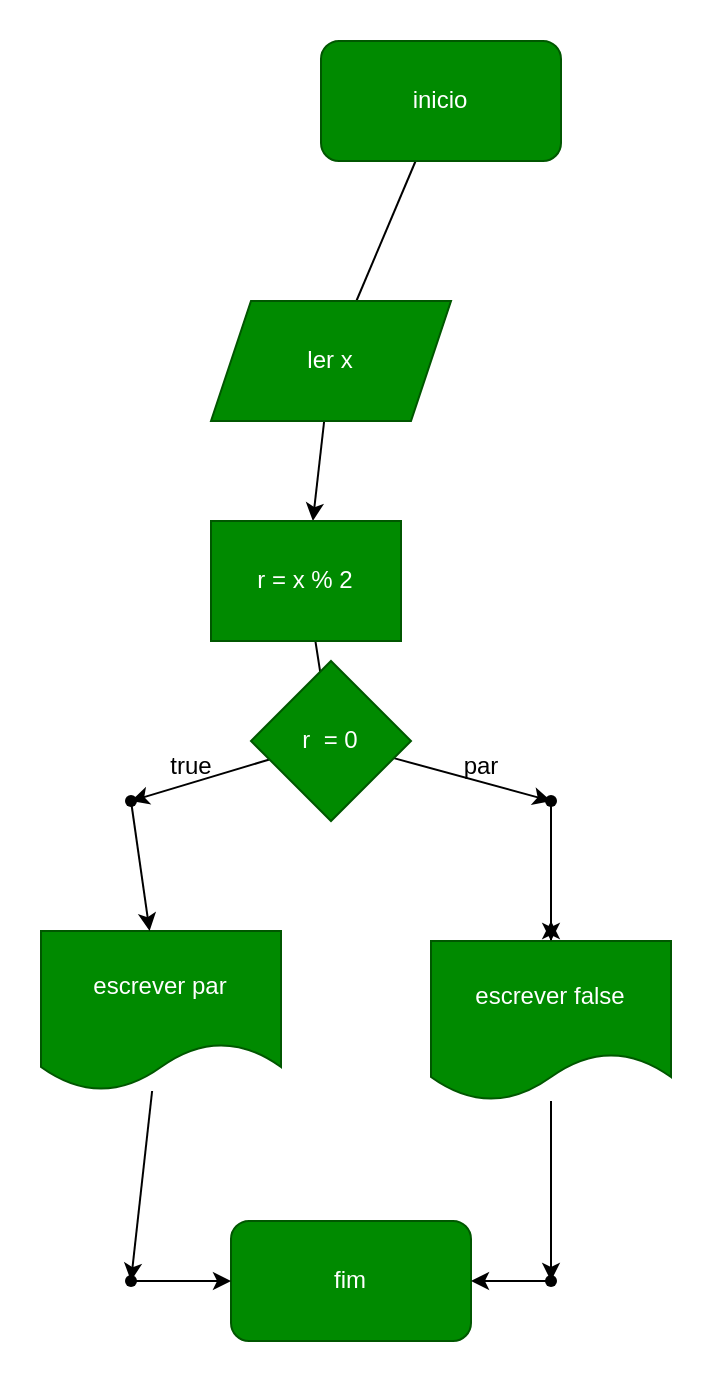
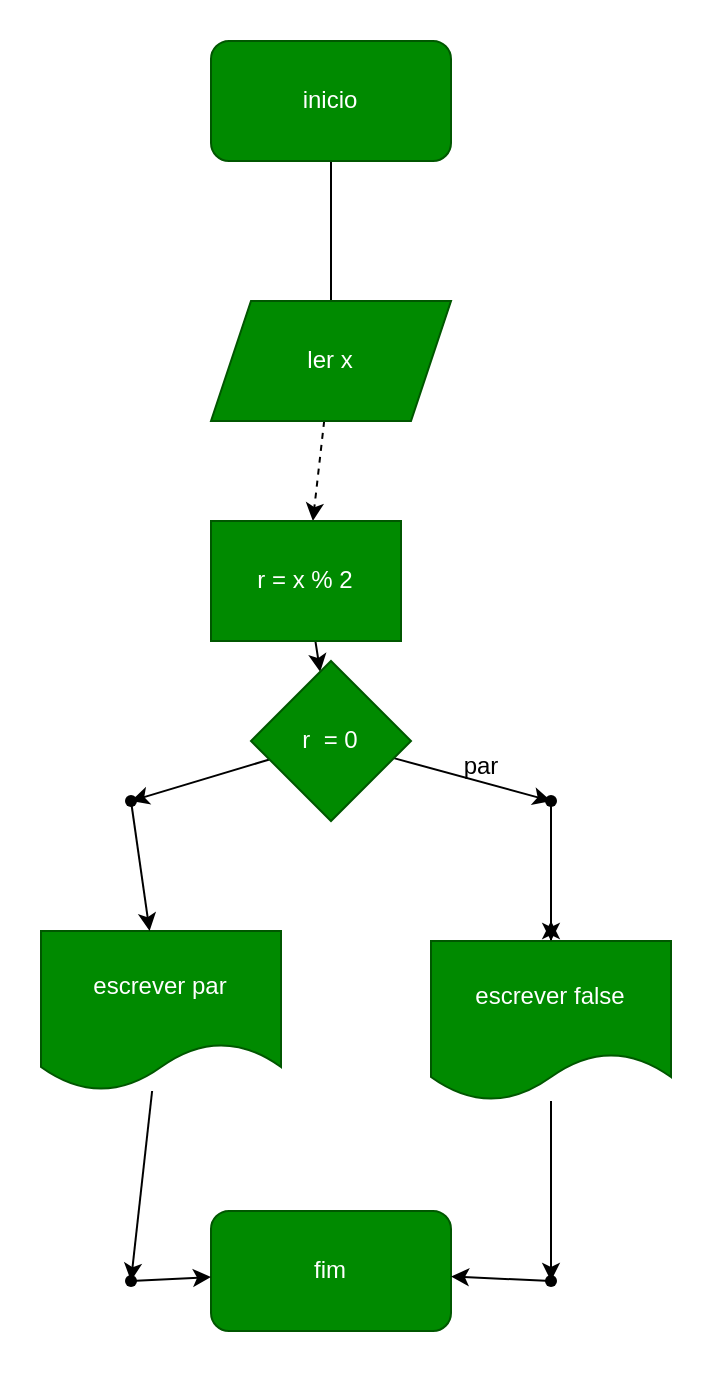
  <mxCell id="0" />
  <mxCell id="1" parent="0" />
  <mxCell id="2" value="" style="edgeStyle=none;html=1;rounded=0;endArrow=none;" parent="1" source="3" target="6" edge="1"><mxGeometry relative="1" as="geometry" /></mxCell>
- <mxCell id="3" value="inicio" style="rounded=1;whiteSpace=wrap;html=1;fillColor=#008a00;fontColor=#ffffff;strokeColor=#005700;" parent="1" vertex="1"><mxGeometry x="160" y="20" width="120" height="60" as="geometry" /></mxCell>
- <mxCell id="4" value="fim" style="rounded=1;whiteSpace=wrap;html=1;fillColor=#008a00;strokeColor=#005700;fontColor=#ffffff;" parent="1" vertex="1"><mxGeometry x="115" y="610" width="120" height="60" as="geometry" /></mxCell>
- <mxCell id="5" value="" style="edgeStyle=none;html=1;rounded=0;" parent="1" source="6" target="8" edge="1"><mxGeometry relative="1" as="geometry" /></mxCell>
+ <mxCell id="3" value="inicio" style="rounded=1;whiteSpace=wrap;html=1;fillColor=#008a00;fontColor=#ffffff;strokeColor=#005700;" parent="1" vertex="1"><mxGeometry x="105" y="20" width="120" height="60" as="geometry" /></mxCell>
+ <mxCell id="4" value="fim" style="rounded=1;whiteSpace=wrap;html=1;fillColor=#008a00;strokeColor=#005700;fontColor=#ffffff;" parent="1" vertex="1"><mxGeometry x="105" y="605" width="120" height="60" as="geometry" /></mxCell>
+ <mxCell id="5" value="" style="edgeStyle=none;html=1;rounded=0;dashed=1;" parent="1" source="6" target="8" edge="1"><mxGeometry relative="1" as="geometry" /></mxCell>
  <mxCell id="6" value="ler x" style="shape=parallelogram;perimeter=parallelogramPerimeter;whiteSpace=wrap;html=1;fixedSize=1;rounded=0;fillColor=#008a00;strokeColor=#005700;fontColor=#ffffff;" parent="1" vertex="1"><mxGeometry x="105" y="150" width="120" height="60" as="geometry" /></mxCell>
- <mxCell id="7" value="" style="edgeStyle=none;html=1;rounded=0;endArrow=none;" parent="1" source="8" target="11" edge="1"><mxGeometry relative="1" as="geometry" /></mxCell>
+ <mxCell id="7" value="" style="edgeStyle=none;html=1;rounded=0;" parent="1" source="8" target="11" edge="1"><mxGeometry relative="1" as="geometry" /></mxCell>
  <mxCell id="8" value="r = x % 2" style="rounded=0;whiteSpace=wrap;html=1;fillColor=#008a00;strokeColor=#005700;fontColor=#ffffff;" parent="1" vertex="1"><mxGeometry x="105" y="260" width="95" height="60" as="geometry" /></mxCell>
  <mxCell id="9" value="" style="edgeStyle=none;html=1;rounded=0;" parent="1" source="11" target="18" edge="1"><mxGeometry relative="1" as="geometry" /></mxCell>
  <mxCell id="10" value="" style="edgeStyle=none;html=1;rounded=0;" parent="1" source="11" target="20" edge="1"><mxGeometry relative="1" as="geometry" /></mxCell>
  <mxCell id="11" value="r&amp;nbsp; = 0" style="rhombus;whiteSpace=wrap;html=1;rounded=0;fillColor=#008a00;fontColor=#ffffff;strokeColor=#005700;" parent="1" vertex="1"><mxGeometry x="125" y="330" width="80" height="80" as="geometry" /></mxCell>
  <mxCell id="12" value="" style="edgeStyle=none;html=1;rounded=0;" parent="1" source="13" target="22" edge="1"><mxGeometry relative="1" as="geometry" /></mxCell>
  <mxCell id="13" value="escrever par" style="shape=document;whiteSpace=wrap;html=1;boundedLbl=1;rounded=0;fillColor=#008a00;strokeColor=#005700;fontColor=#ffffff;" parent="1" vertex="1"><mxGeometry x="20" y="465" width="120" height="80" as="geometry" /></mxCell>
  <mxCell id="14" style="edgeStyle=none;html=1;rounded=0;" parent="1" source="16" edge="1"><mxGeometry relative="1" as="geometry"><mxPoint x="275" y="460" as="targetPoint" /></mxGeometry></mxCell>
  <mxCell id="15" value="" style="edgeStyle=none;html=1;rounded=0;" parent="1" source="16" target="24" edge="1"><mxGeometry relative="1" as="geometry" /></mxCell>
  <mxCell id="16" value="escrever false" style="shape=document;whiteSpace=wrap;html=1;boundedLbl=1;rounded=0;fillColor=#008a00;strokeColor=#005700;fontColor=#ffffff;" parent="1" vertex="1"><mxGeometry x="215" y="470" width="120" height="80" as="geometry" /></mxCell>
  <mxCell id="17" value="" style="edgeStyle=none;html=1;rounded=0;" parent="1" source="18" target="16" edge="1"><mxGeometry relative="1" as="geometry" /></mxCell>
  <mxCell id="18" value="" style="shape=waypoint;size=6;pointerEvents=1;points=[];fillColor=default;resizable=0;rotatable=0;perimeter=centerPerimeter;snapToPoint=1;rounded=0;" parent="1" vertex="1"><mxGeometry x="265" y="390" width="20" height="20" as="geometry" /></mxCell>
  <mxCell id="19" value="" style="edgeStyle=none;html=1;rounded=0;" parent="1" source="20" target="13" edge="1"><mxGeometry relative="1" as="geometry" /></mxCell>
  <mxCell id="20" value="" style="shape=waypoint;size=6;pointerEvents=1;points=[];fillColor=default;resizable=0;rotatable=0;perimeter=centerPerimeter;snapToPoint=1;rounded=0;" parent="1" vertex="1"><mxGeometry x="55" y="390" width="20" height="20" as="geometry" /></mxCell>
  <mxCell id="21" value="" style="edgeStyle=none;html=1;rounded=0;" parent="1" source="22" target="4" edge="1"><mxGeometry relative="1" as="geometry" /></mxCell>
  <mxCell id="22" value="" style="shape=waypoint;size=6;pointerEvents=1;points=[];fillColor=default;resizable=0;rotatable=0;perimeter=centerPerimeter;snapToPoint=1;rounded=0;" parent="1" vertex="1"><mxGeometry x="55" y="630" width="20" height="20" as="geometry" /></mxCell>
  <mxCell id="23" value="" style="edgeStyle=none;html=1;rounded=0;" parent="1" source="24" target="4" edge="1"><mxGeometry relative="1" as="geometry" /></mxCell>
  <mxCell id="24" value="" style="shape=waypoint;size=6;pointerEvents=1;points=[];fillColor=default;resizable=0;rotatable=0;perimeter=centerPerimeter;snapToPoint=1;rounded=0;" parent="1" vertex="1"><mxGeometry x="265" y="630" width="20" height="20" as="geometry" /></mxCell>
- <mxCell id="25" value="true" style="text;html=1;align=center;verticalAlign=middle;resizable=0;points=[];autosize=1;strokeColor=none;fillColor=none;" parent="1" vertex="1"><mxGeometry x="75" y="368" width="40" height="30" as="geometry" /></mxCell>
  <mxCell id="26" value="par" style="text;html=1;align=center;verticalAlign=middle;resizable=0;points=[];autosize=1;strokeColor=none;fillColor=none;" parent="1" vertex="1"><mxGeometry x="215" y="368" width="50" height="30" as="geometry" /></mxCell>
